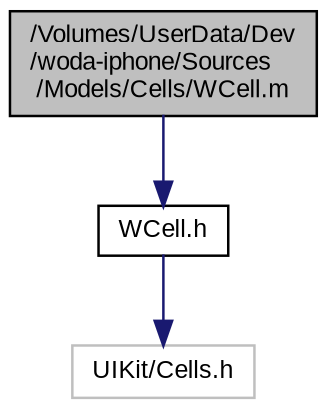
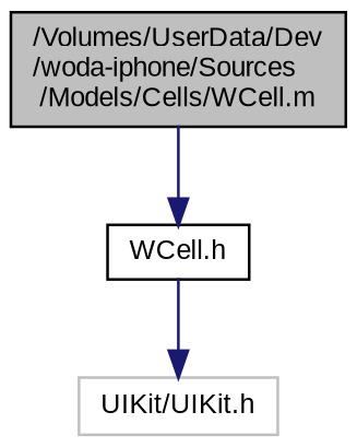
  digraph {
    fontname="Liberation Sans"
    node [color=black fillcolor=white fontname="Liberation Sans" fontsize=10 shape=record style=filled]
    edge [color=midnightblue fontname="Liberation Sans" fontsize=10 labelfontname=Helvetica labelfontsize=10 style=solid]
    n1 [fillcolor=grey75 fontcolor=black height=0.2 label="/Volumes/UserData/Dev\l/woda-iphone/Sources\l/Models/Cells/WCell.m" width=0.4]
    n2 [height=0.2 label="WCell.h" width=0.4]
-   n3 [color=grey75 height=0.2 label="UIKit/Cells.h" width=0.4]
+   n3 [color=grey75 height=0.2 label="UIKit/UIKit.h" width=0.4]
    n1 -> n2
    n2 -> n3
  }
